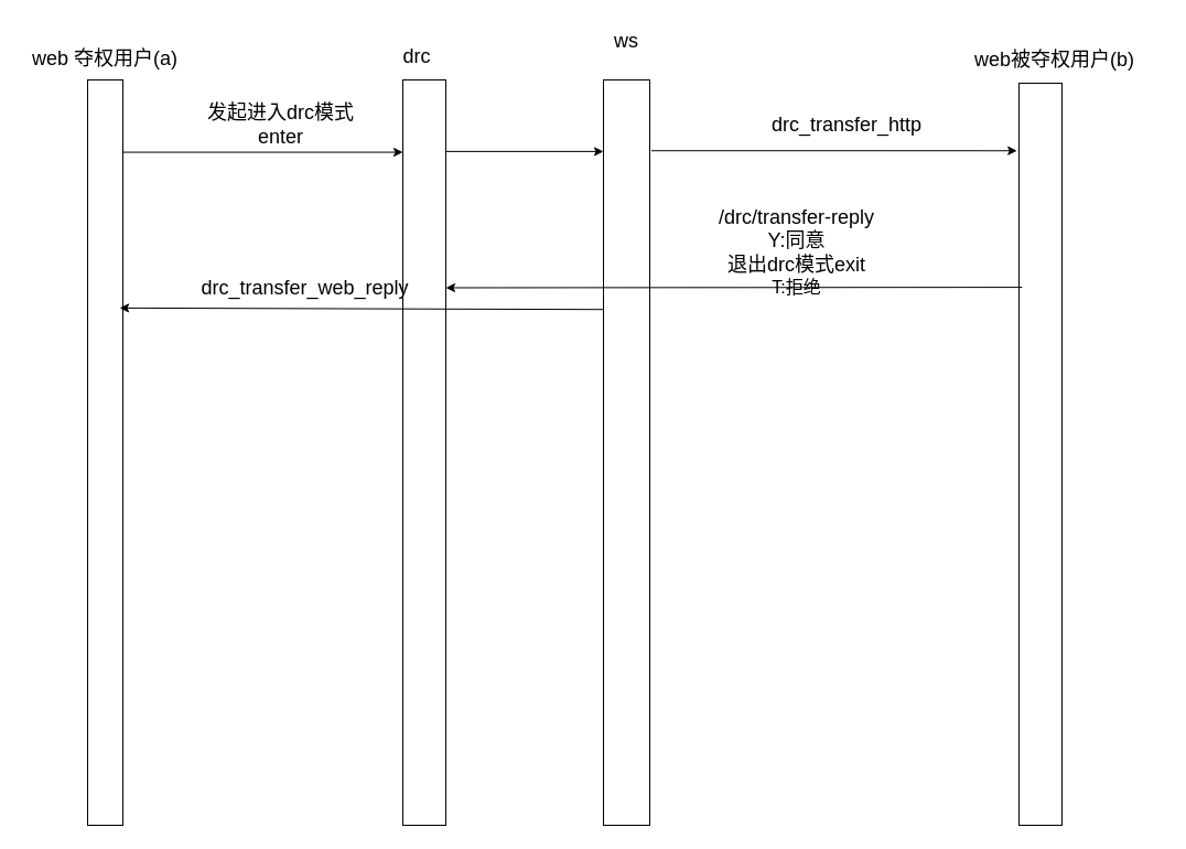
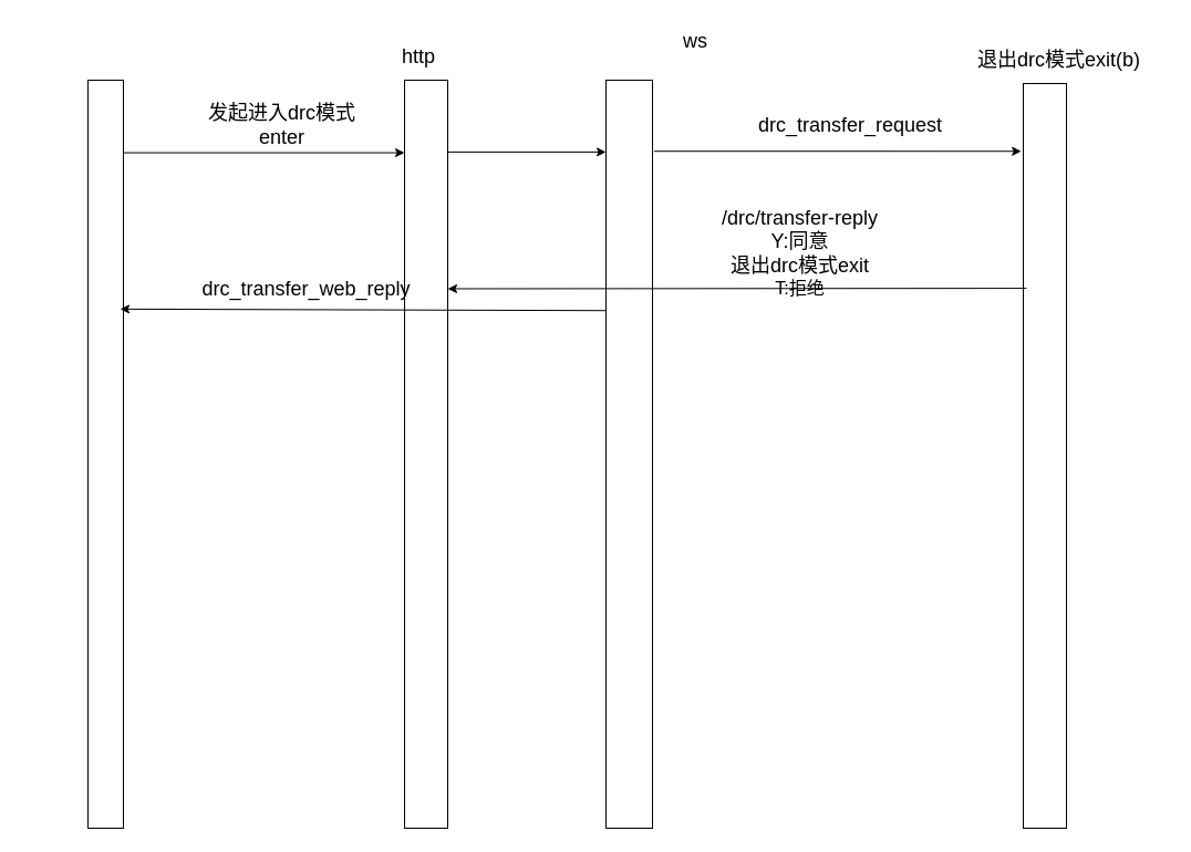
  <mxCell id="0" />
  <mxCell id="1" parent="0" />
  <mxCell id="2" value="" style="rounded=0;whiteSpace=wrap;html=1;" vertex="1" parent="1"><mxGeometry x="79" y="72" width="32" height="676" as="geometry" /></mxCell>
  <mxCell id="3" value="" style="rounded=0;whiteSpace=wrap;html=1;" vertex="1" parent="1"><mxGeometry x="365" y="72" width="39" height="676" as="geometry" /></mxCell>
  <mxCell id="4" value="" style="rounded=0;whiteSpace=wrap;html=1;" vertex="1" parent="1"><mxGeometry x="547" y="72" width="42" height="676" as="geometry" /></mxCell>
  <mxCell id="5" value="" style="rounded=0;whiteSpace=wrap;html=1;" vertex="1" parent="1"><mxGeometry x="924" y="75" width="39" height="673" as="geometry" /></mxCell>
  <mxCell id="6" value="" style="endArrow=classic;html=1;rounded=0;exitX=0.982;exitY=0.097;exitDx=0;exitDy=0;exitPerimeter=0;entryX=0;entryY=0.097;entryDx=0;entryDy=0;entryPerimeter=0;" edge="1" parent="1" source="2" target="3"><mxGeometry width="50" height="50" relative="1" as="geometry"><mxPoint x="92" y="215" as="sourcePoint" /><mxPoint x="430" y="215" as="targetPoint" /></mxGeometry></mxCell>
  <mxCell id="7" value="&lt;font style=&quot;font-size: 18px;&quot;&gt;发起进入drc模式enter&lt;/font&gt;" style="text;html=1;align=center;verticalAlign=middle;whiteSpace=wrap;rounded=0;" vertex="1" parent="1"><mxGeometry x="170" y="93.5" width="169" height="39" as="geometry" /></mxCell>
- <mxCell id="8" value="&lt;span style=&quot;font-size: 18px;&quot;&gt;web 夺权用户(a)&lt;/span&gt;" style="text;html=1;align=center;verticalAlign=middle;whiteSpace=wrap;rounded=0;" vertex="1" parent="1"><mxGeometry x="20" y="33" width="150" height="39" as="geometry" /></mxCell>
- <mxCell id="9" value="&lt;font style=&quot;font-size: 18px;&quot;&gt;drc&lt;/font&gt;" style="text;html=1;align=center;verticalAlign=middle;whiteSpace=wrap;rounded=0;" vertex="1" parent="1"><mxGeometry x="326" y="30" width="104" height="42" as="geometry" /></mxCell>
- <mxCell id="10" value="&lt;span style=&quot;font-size: 18px;&quot;&gt;web被夺权用户(b)&lt;/span&gt;" style="text;html=1;align=center;verticalAlign=middle;whiteSpace=wrap;rounded=0;" vertex="1" parent="1"><mxGeometry x="859" y="33" width="195" height="42" as="geometry" /></mxCell>
- <mxCell id="11" value="&lt;font style=&quot;font-size: 18px;&quot;&gt;ws&lt;/font&gt;" style="text;html=1;align=center;verticalAlign=middle;whiteSpace=wrap;rounded=0;" vertex="1" parent="1"><mxGeometry x="525" y="20" width="86" height="34" as="geometry" /></mxCell>
+ <mxCell id="9" value="&lt;font style=&quot;font-size: 18px;&quot;&gt;http&lt;/font&gt;" style="text;html=1;align=center;verticalAlign=middle;whiteSpace=wrap;rounded=0;" vertex="1" parent="1"><mxGeometry x="326" y="30" width="104" height="42" as="geometry" /></mxCell>
+ <mxCell id="10" value="&lt;span style=&quot;font-size: 18px;&quot;&gt;退出drc模式exit(b)&lt;/span&gt;" style="text;html=1;align=center;verticalAlign=middle;whiteSpace=wrap;rounded=0;" vertex="1" parent="1"><mxGeometry x="859" y="33" width="195" height="42" as="geometry" /></mxCell>
+ <mxCell id="11" value="&lt;font style=&quot;font-size: 18px;&quot;&gt;ws&lt;/font&gt;" style="text;html=1;align=center;verticalAlign=middle;whiteSpace=wrap;rounded=0;" vertex="1" parent="1"><mxGeometry x="585" y="20" width="86" height="34" as="geometry" /></mxCell>
  <mxCell id="12" value="" style="endArrow=classic;html=1;rounded=0;entryX=0;entryY=0.096;entryDx=0;entryDy=0;entryPerimeter=0;exitX=1;exitY=0.096;exitDx=0;exitDy=0;exitPerimeter=0;" edge="1" parent="1" source="3" target="4"><mxGeometry width="50" height="50" relative="1" as="geometry"><mxPoint x="430" y="161" as="sourcePoint" /><mxPoint x="480" y="111" as="targetPoint" /></mxGeometry></mxCell>
  <mxCell id="13" value="" style="endArrow=classic;html=1;rounded=0;entryX=-0.047;entryY=0.091;entryDx=0;entryDy=0;entryPerimeter=0;exitX=1.034;exitY=0.095;exitDx=0;exitDy=0;exitPerimeter=0;" edge="1" parent="1" source="4" target="5"><mxGeometry width="50" height="50" relative="1" as="geometry"><mxPoint x="716" y="187" as="sourcePoint" /><mxPoint x="766" y="137" as="targetPoint" /></mxGeometry></mxCell>
- <mxCell id="14" value="&lt;font style=&quot;font-size: 18px;&quot;&gt;drc_transfer_http&lt;/font&gt;" style="text;html=1;align=center;verticalAlign=middle;whiteSpace=wrap;rounded=0;" vertex="1" parent="1"><mxGeometry x="677" y="93.5" width="182" height="39" as="geometry" /></mxCell>
+ <mxCell id="14" value="&lt;font style=&quot;font-size: 18px;&quot;&gt;drc_transfer_request&lt;/font&gt;" style="text;html=1;align=center;verticalAlign=middle;whiteSpace=wrap;rounded=0;" vertex="1" parent="1"><mxGeometry x="677" y="93.5" width="182" height="39" as="geometry" /></mxCell>
  <mxCell id="15" value="" style="endArrow=classic;html=1;rounded=0;exitX=0.074;exitY=0.275;exitDx=0;exitDy=0;exitPerimeter=0;entryX=1;entryY=0.5;entryDx=0;entryDy=0;" edge="1" parent="1" source="5" target="17"><mxGeometry width="50" height="50" relative="1" as="geometry"><mxPoint x="859" y="291" as="sourcePoint" /><mxPoint x="599" y="281" as="targetPoint" /></mxGeometry></mxCell>
  <mxCell id="16" value="" style="endArrow=classic;html=1;rounded=0;exitX=0;exitY=0.308;exitDx=0;exitDy=0;exitPerimeter=0;entryX=0.908;entryY=0.306;entryDx=0;entryDy=0;entryPerimeter=0;" edge="1" parent="1" target="2"><mxGeometry width="50" height="50" relative="1" as="geometry"><mxPoint x="547" y="280.208" as="sourcePoint" /><mxPoint x="118" y="280" as="targetPoint" /></mxGeometry></mxCell>
  <mxCell id="17" value="&lt;span style=&quot;font-size: 18px;&quot;&gt;drc_transfer_web_reply&lt;/span&gt;" style="text;html=1;align=center;verticalAlign=middle;whiteSpace=wrap;rounded=0;" vertex="1" parent="1"><mxGeometry x="149" y="241" width="255" height="39" as="geometry" /></mxCell>
  <mxCell id="18" value="&lt;div&gt;&lt;font style=&quot;&quot;&gt;&lt;span style=&quot;font-size: 18px;&quot;&gt;/drc/transfer-reply&lt;/span&gt;&lt;/font&gt;&lt;/div&gt;&lt;font style=&quot;font-size: 18px;&quot;&gt;Y:同意&lt;/font&gt;&lt;div&gt;&lt;span style=&quot;font-size: 18px;&quot;&gt;退出drc模式exit&lt;/span&gt;&lt;/div&gt;&lt;div&gt;&lt;div&gt;&lt;div&gt;&lt;font size=&quot;3&quot;&gt;T:拒绝&lt;/font&gt;&lt;/div&gt;&lt;/div&gt;&lt;/div&gt;" style="text;html=1;align=center;verticalAlign=middle;whiteSpace=wrap;rounded=0;" vertex="1" parent="1"><mxGeometry x="625" y="189" width="195" height="78" as="geometry" /></mxCell>
